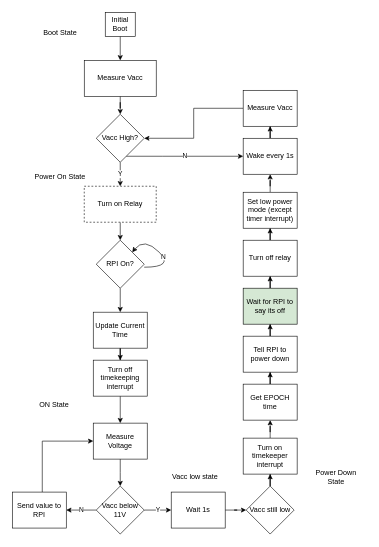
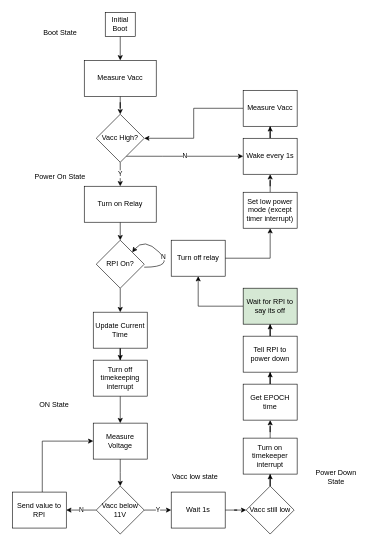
  <mxCell id="0" />
  <mxCell id="1" parent="0" />
  <mxCell id="2" value="" style="edgeStyle=orthogonalEdgeStyle;rounded=0;orthogonalLoop=1;jettySize=auto;html=1;" edge="1" parent="1" source="3" target="5"><mxGeometry relative="1" as="geometry" /></mxCell>
  <mxCell id="3" value="Initial Boot" style="rounded=0;whiteSpace=wrap;html=1;" vertex="1" parent="1"><mxGeometry x="175" y="20" width="50" height="40" as="geometry" /></mxCell>
  <mxCell id="4" style="edgeStyle=orthogonalEdgeStyle;rounded=0;orthogonalLoop=1;jettySize=auto;html=1;entryX=0.5;entryY=0;entryDx=0;entryDy=0;" edge="1" parent="1" source="5" target="8"><mxGeometry relative="1" as="geometry" /></mxCell>
  <mxCell id="5" value="Measure Vacc" style="rounded=0;whiteSpace=wrap;html=1;" vertex="1" parent="1"><mxGeometry x="140" y="100" width="120" height="60" as="geometry" /></mxCell>
  <mxCell id="6" value="&lt;div&gt;Y&lt;br&gt;&lt;/div&gt;" style="edgeStyle=orthogonalEdgeStyle;rounded=0;orthogonalLoop=1;jettySize=auto;html=1;" edge="1" parent="1" source="8" target="10"><mxGeometry relative="1" as="geometry" /></mxCell>
  <mxCell id="7" value="N" style="edgeStyle=orthogonalEdgeStyle;rounded=0;orthogonalLoop=1;jettySize=auto;html=1;" edge="1" parent="1" source="8" target="47"><mxGeometry relative="1" as="geometry"><Array as="points"><mxPoint x="270" y="260" /><mxPoint x="270" y="260" /></Array></mxGeometry></mxCell>
  <mxCell id="8" value="Vacc High?" style="rhombus;whiteSpace=wrap;html=1;" vertex="1" parent="1"><mxGeometry x="160" y="190" width="80" height="80" as="geometry" /></mxCell>
  <mxCell id="9" value="" style="edgeStyle=orthogonalEdgeStyle;rounded=0;orthogonalLoop=1;jettySize=auto;html=1;" edge="1" parent="1" source="10"><mxGeometry relative="1" as="geometry"><mxPoint x="200" y="400" as="targetPoint" /></mxGeometry></mxCell>
- <mxCell id="10" value="Turn on Relay" style="whiteSpace=wrap;html=1;dashed=1;" vertex="1" parent="1"><mxGeometry x="140" y="310" width="120" height="60" as="geometry" /></mxCell>
+ <mxCell id="10" value="Turn on Relay" style="whiteSpace=wrap;html=1;" vertex="1" parent="1"><mxGeometry x="140" y="310" width="120" height="60" as="geometry" /></mxCell>
  <mxCell id="11" value="ON State" style="text;html=1;strokeColor=none;fillColor=none;align=center;verticalAlign=middle;whiteSpace=wrap;rounded=0;" vertex="1" parent="1"><mxGeometry x="40" y="660" width="100" height="30" as="geometry" /></mxCell>
  <mxCell id="12" value="Boot State" style="text;html=1;strokeColor=none;fillColor=none;align=center;verticalAlign=middle;whiteSpace=wrap;rounded=0;" vertex="1" parent="1"><mxGeometry x="50" y="40" width="100" height="30" as="geometry" /></mxCell>
  <mxCell id="13" value="Power Down State" style="text;html=1;strokeColor=none;fillColor=none;align=center;verticalAlign=middle;whiteSpace=wrap;rounded=0;" vertex="1" parent="1"><mxGeometry x="510" y="780" width="100" height="30" as="geometry" /></mxCell>
  <mxCell id="14" value="Vacc low state" style="text;html=1;strokeColor=none;fillColor=none;align=center;verticalAlign=middle;whiteSpace=wrap;rounded=0;" vertex="1" parent="1"><mxGeometry x="275" y="780" width="100" height="30" as="geometry" /></mxCell>
  <mxCell id="15" value="Power On State" style="text;html=1;strokeColor=none;fillColor=none;align=center;verticalAlign=middle;whiteSpace=wrap;rounded=0;" vertex="1" parent="1"><mxGeometry x="50" y="280" width="100" height="30" as="geometry" /></mxCell>
  <mxCell id="16" style="edgeStyle=orthogonalEdgeStyle;rounded=0;orthogonalLoop=1;jettySize=auto;html=1;entryX=0.5;entryY=0;entryDx=0;entryDy=0;" edge="1" parent="1" source="17" target="20"><mxGeometry relative="1" as="geometry" /></mxCell>
  <mxCell id="17" value="RPI On?" style="rhombus;whiteSpace=wrap;html=1;" vertex="1" parent="1"><mxGeometry x="160" y="400" width="80" height="80" as="geometry" /></mxCell>
  <mxCell id="18" value="N" style="curved=1;endArrow=classic;html=1;rounded=0;entryX=1;entryY=0;entryDx=0;entryDy=0;" edge="1" parent="1" target="17"><mxGeometry width="50" height="50" relative="1" as="geometry"><mxPoint x="240" y="445" as="sourcePoint" /><mxPoint x="290" y="395" as="targetPoint" /><Array as="points"><mxPoint x="290" y="445" /><mxPoint x="240" y="395" /></Array></mxGeometry></mxCell>
  <mxCell id="19" value="" style="edgeStyle=orthogonalEdgeStyle;rounded=0;orthogonalLoop=1;jettySize=auto;html=1;" edge="1" parent="1" source="20" target="24"><mxGeometry relative="1" as="geometry" /></mxCell>
  <mxCell id="20" value="Update Current Time" style="whiteSpace=wrap;html=1;" vertex="1" parent="1"><mxGeometry x="155" y="520" width="90" height="60" as="geometry" /></mxCell>
  <mxCell id="21" value="" style="edgeStyle=orthogonalEdgeStyle;rounded=0;orthogonalLoop=1;jettySize=auto;html=1;" edge="1" parent="1" source="22"><mxGeometry relative="1" as="geometry"><mxPoint x="200" y="810" as="targetPoint" /></mxGeometry></mxCell>
  <mxCell id="22" value="Measure Voltage" style="whiteSpace=wrap;html=1;" vertex="1" parent="1"><mxGeometry x="155" y="705" width="90" height="60" as="geometry" /></mxCell>
  <mxCell id="23" style="edgeStyle=orthogonalEdgeStyle;rounded=0;orthogonalLoop=1;jettySize=auto;html=1;entryX=0.5;entryY=0;entryDx=0;entryDy=0;" edge="1" parent="1" source="24" target="22"><mxGeometry relative="1" as="geometry" /></mxCell>
  <mxCell id="24" value="Turn off timekeeping interrupt" style="whiteSpace=wrap;html=1;" vertex="1" parent="1"><mxGeometry x="155" y="600" width="90" height="60" as="geometry" /></mxCell>
  <mxCell id="25" value="Y" style="edgeStyle=orthogonalEdgeStyle;rounded=0;orthogonalLoop=1;jettySize=auto;html=1;" edge="1" parent="1" source="27" target="29"><mxGeometry relative="1" as="geometry" /></mxCell>
  <mxCell id="26" value="N" style="edgeStyle=orthogonalEdgeStyle;rounded=0;orthogonalLoop=1;jettySize=auto;html=1;" edge="1" parent="1" source="27" target="31"><mxGeometry relative="1" as="geometry" /></mxCell>
  <mxCell id="27" value="Vacc below 11V" style="rhombus;whiteSpace=wrap;html=1;" vertex="1" parent="1"><mxGeometry x="160" y="810" width="80" height="80" as="geometry" /></mxCell>
  <mxCell id="28" value="" style="edgeStyle=orthogonalEdgeStyle;rounded=0;orthogonalLoop=1;jettySize=auto;html=1;" edge="1" parent="1" source="29" target="33"><mxGeometry relative="1" as="geometry" /></mxCell>
  <mxCell id="29" value="Wait 1s" style="whiteSpace=wrap;html=1;" vertex="1" parent="1"><mxGeometry x="285" y="820" width="90" height="60" as="geometry" /></mxCell>
  <mxCell id="30" style="edgeStyle=orthogonalEdgeStyle;rounded=0;orthogonalLoop=1;jettySize=auto;html=1;entryX=0;entryY=0.5;entryDx=0;entryDy=0;" edge="1" parent="1" source="31" target="22"><mxGeometry relative="1" as="geometry"><Array as="points"><mxPoint x="70" y="735" /></Array></mxGeometry></mxCell>
  <mxCell id="31" value="Send value to RPI" style="whiteSpace=wrap;html=1;" vertex="1" parent="1"><mxGeometry x="20" y="820" width="90" height="60" as="geometry" /></mxCell>
  <mxCell id="32" style="edgeStyle=orthogonalEdgeStyle;rounded=0;orthogonalLoop=1;jettySize=auto;html=1;entryX=0.5;entryY=1;entryDx=0;entryDy=0;" edge="1" parent="1" source="33" target="35"><mxGeometry relative="1" as="geometry" /></mxCell>
  <mxCell id="33" value="Vacc still low" style="rhombus;whiteSpace=wrap;html=1;" vertex="1" parent="1"><mxGeometry x="410" y="810" width="80" height="80" as="geometry" /></mxCell>
  <mxCell id="34" style="edgeStyle=orthogonalEdgeStyle;rounded=0;orthogonalLoop=1;jettySize=auto;html=1;entryX=0.5;entryY=1;entryDx=0;entryDy=0;" edge="1" parent="1" source="35" target="37"><mxGeometry relative="1" as="geometry" /></mxCell>
  <mxCell id="35" value="Turn on timekeeper interrupt" style="whiteSpace=wrap;html=1;" vertex="1" parent="1"><mxGeometry x="405" y="730" width="90" height="60" as="geometry" /></mxCell>
  <mxCell id="36" value="" style="edgeStyle=orthogonalEdgeStyle;rounded=0;orthogonalLoop=1;jettySize=auto;html=1;" edge="1" parent="1" source="37" target="39"><mxGeometry relative="1" as="geometry" /></mxCell>
  <mxCell id="37" value="Get EPOCH time" style="whiteSpace=wrap;html=1;" vertex="1" parent="1"><mxGeometry x="405" y="640" width="90" height="60" as="geometry" /></mxCell>
  <mxCell id="38" style="edgeStyle=orthogonalEdgeStyle;rounded=0;orthogonalLoop=1;jettySize=auto;html=1;" edge="1" parent="1" source="39" target="41"><mxGeometry relative="1" as="geometry" /></mxCell>
  <mxCell id="39" value="Tell RPI to power down" style="whiteSpace=wrap;html=1;" vertex="1" parent="1"><mxGeometry x="405" y="560" width="90" height="60" as="geometry" /></mxCell>
  <mxCell id="40" style="edgeStyle=orthogonalEdgeStyle;rounded=0;orthogonalLoop=1;jettySize=auto;html=1;" edge="1" parent="1" source="41" target="43"><mxGeometry relative="1" as="geometry" /></mxCell>
  <mxCell id="41" value="Wait for RPI to say its off" style="whiteSpace=wrap;html=1;fillColor=#d5e8d4;" vertex="1" parent="1"><mxGeometry x="405" y="480" width="90" height="60" as="geometry" /></mxCell>
  <mxCell id="42" value="" style="edgeStyle=orthogonalEdgeStyle;rounded=0;orthogonalLoop=1;jettySize=auto;html=1;" edge="1" parent="1" source="43" target="45"><mxGeometry relative="1" as="geometry" /></mxCell>
- <mxCell id="43" value="Turn off relay" style="whiteSpace=wrap;html=1;" vertex="1" parent="1"><mxGeometry x="405" y="400" width="90" height="60" as="geometry" /></mxCell>
+ <mxCell id="43" value="Turn off relay" style="whiteSpace=wrap;html=1;" vertex="1" parent="1"><mxGeometry x="285" y="400" width="90" height="60" as="geometry" /></mxCell>
  <mxCell id="44" value="" style="edgeStyle=orthogonalEdgeStyle;rounded=0;orthogonalLoop=1;jettySize=auto;html=1;" edge="1" parent="1" source="45" target="47"><mxGeometry relative="1" as="geometry" /></mxCell>
  <mxCell id="45" value="Set low power mode (except timer interrupt)" style="whiteSpace=wrap;html=1;" vertex="1" parent="1"><mxGeometry x="405" y="320" width="90" height="60" as="geometry" /></mxCell>
  <mxCell id="46" value="" style="edgeStyle=orthogonalEdgeStyle;rounded=0;orthogonalLoop=1;jettySize=auto;html=1;" edge="1" parent="1" source="47" target="49"><mxGeometry relative="1" as="geometry" /></mxCell>
  <mxCell id="47" value="Wake every 1s" style="whiteSpace=wrap;html=1;" vertex="1" parent="1"><mxGeometry x="405" y="230" width="90" height="60" as="geometry" /></mxCell>
  <mxCell id="48" style="edgeStyle=orthogonalEdgeStyle;rounded=0;orthogonalLoop=1;jettySize=auto;html=1;entryX=1;entryY=0.5;entryDx=0;entryDy=0;" edge="1" parent="1" source="49" target="8"><mxGeometry relative="1" as="geometry" /></mxCell>
  <mxCell id="49" value="Measure Vacc" style="whiteSpace=wrap;html=1;" vertex="1" parent="1"><mxGeometry x="405" y="150" width="90" height="60" as="geometry" /></mxCell>
